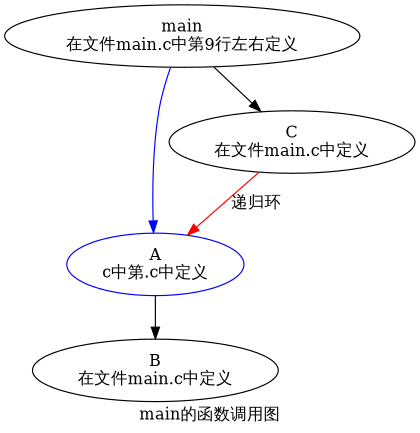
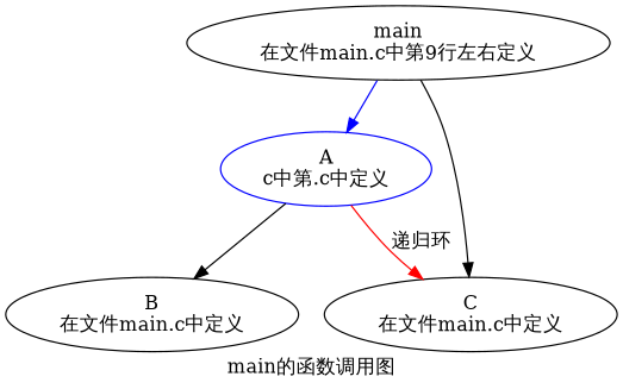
  digraph {
    label="main的函数调用图"
    n1 [label="main\n在文件main.c中第9行左右定义"]
    n2 [color=blue label="A\nc中第.c中定义"]
    n3 [label="C\n在文件main.c中定义"]
    n4 [label="B\n在文件main.c中定义"]
    n1 -> n2 [color=blue]
    n1 -> n3
    n2 -> n4
-   n3 -> n2 [color=red label="递归环"]
+   n2 -> n3 [color=red label="递归环"]
  }
